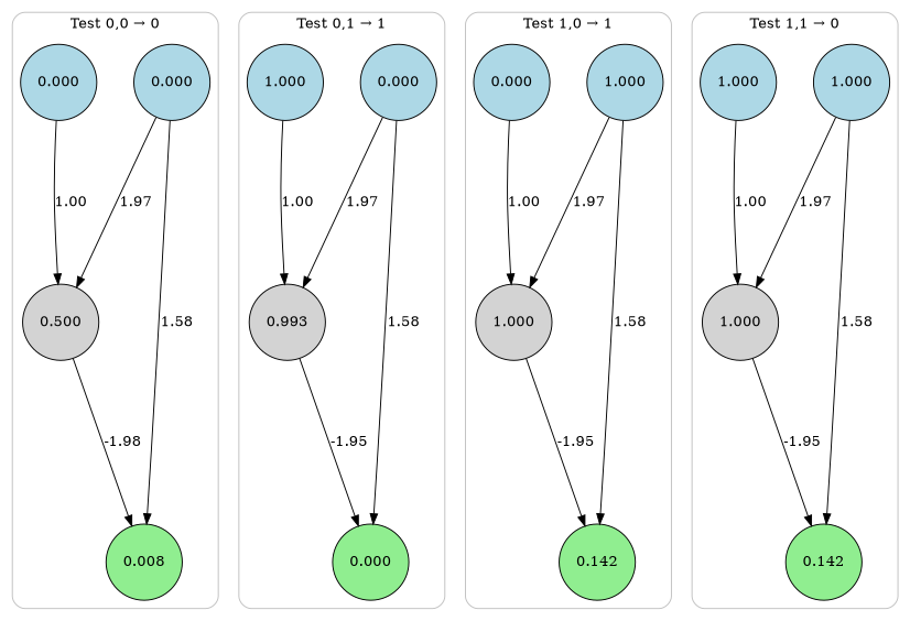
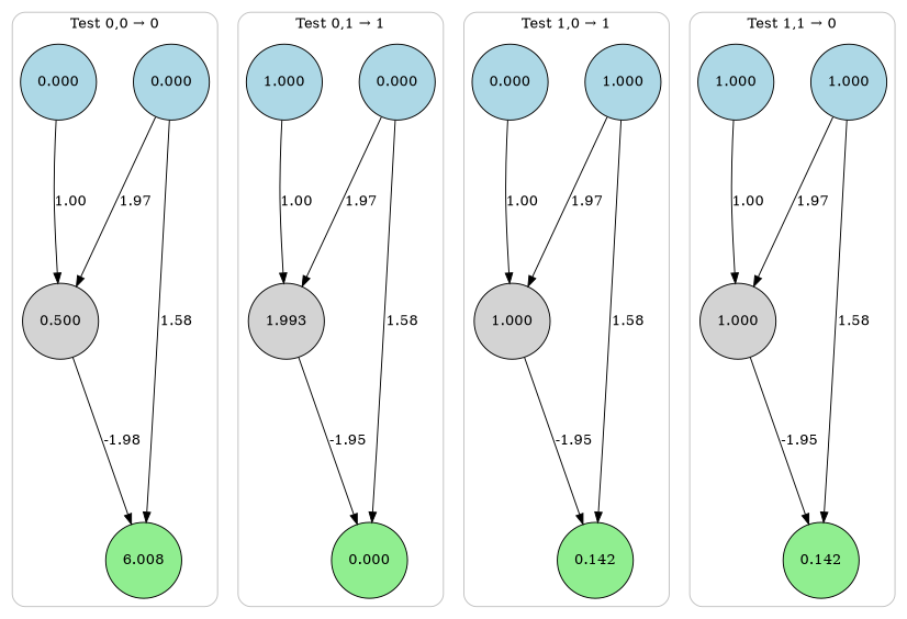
  digraph {
    compound=true
    nodesep=0.5
    rankdir=TB
    ranksep=2.0
    node [fillcolor=lightblue shape=circle style=filled]
    n1 [label=0.000]
-   n2 [fillcolor=lightgreen label=0.008]
+   n2 [fillcolor=lightgreen label=6.008]
    n3 [fillcolor=lightgray label=0.500]
    n4 [label=0.000]
    n5 [label=0.000]
    n6 [fillcolor=lightgreen label=0.000]
-   n7 [fillcolor=lightgray label=0.993]
+   n7 [fillcolor=lightgray label=1.993]
    n8 [label=1.000]
    n9 [label=1.000]
    n10 [fillcolor=lightgreen label=0.142]
    n11 [fillcolor=lightgray label=1.000]
    n12 [label=0.000]
    n13 [label=1.000]
    n14 [fillcolor=lightgreen label=0.142]
    n15 [fillcolor=lightgray label=1.000]
    n16 [label=1.000]
    subgraph cluster_1 {
      color=gray
      label="Test 0,0 → 0"
      style=rounded
      n1
      n2
      n3
      n4
    }
    subgraph cluster_2 {
      color=gray
      label="Test 0,1 → 1"
      style=rounded
      n5
      n6
      n7
      n8
    }
    subgraph cluster_3 {
      color=gray
      label="Test 1,0 → 1"
      style=rounded
      n9
      n10
      n11
      n12
    }
    subgraph cluster_4 {
      color=gray
      label="Test 1,1 → 0"
      style=rounded
      n13
      n14
      n15
      n16
    }
    n1 -> n2 [label=1.58]
    n1 -> n3 [label=1.97]
    n3 -> n2 [label=-1.98]
    n4 -> n3 [label=1.00]
    n5 -> n6 [label=1.58]
    n5 -> n7 [label=1.97]
    n7 -> n6 [label=-1.95]
    n8 -> n7 [label=1.00]
    n9 -> n10 [label=1.58]
    n9 -> n11 [label=1.97]
    n11 -> n10 [label=-1.95]
    n12 -> n11 [label=1.00]
    n13 -> n14 [label=1.58]
    n13 -> n15 [label=1.97]
    n15 -> n14 [label=-1.95]
    n16 -> n15 [label=1.00]
  }
